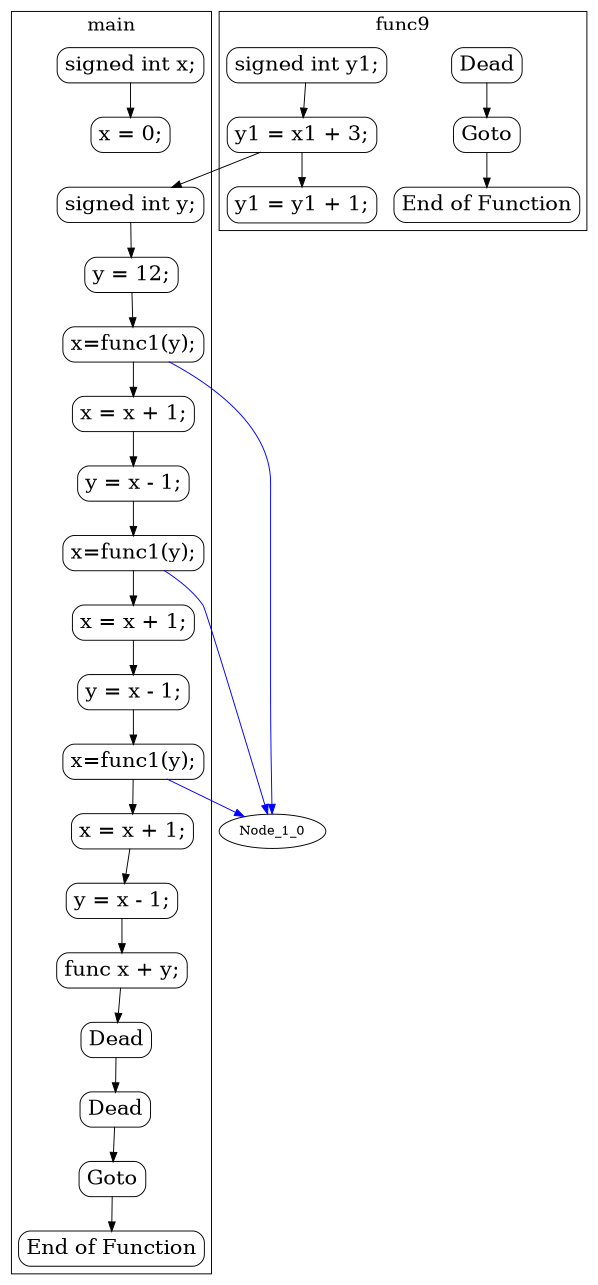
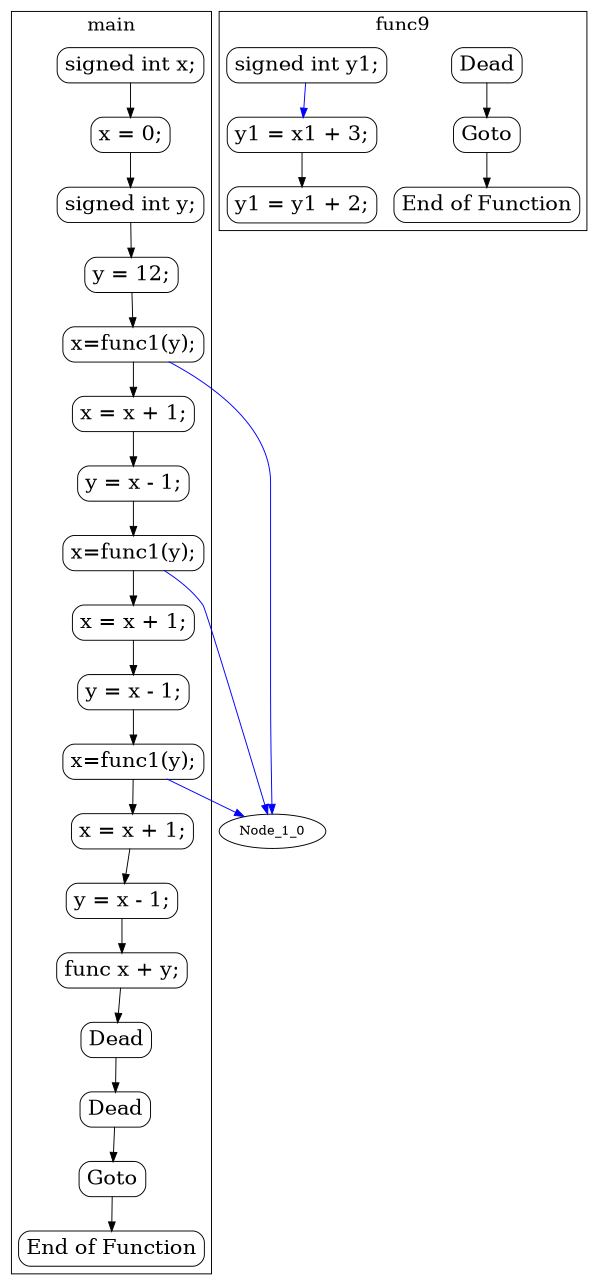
  digraph {
    color=black
    compound=true
    fontsize=20
    node [fontsize=22 shape=Mrecord]
    n1 [label="signed int x;"]
    n2 [label="x = 0;"]
    n3 [label="signed int y;"]
    n4 [label="y = 12;"]
    n5 [label="x=func1(y);"]
    n6 [label="x = x + 1;"]
    n7 [label="y = x - 1;"]
    n8 [label="x=func1(y);"]
    n9 [label="x = x + 1;"]
    n10 [label="y = x - 1;"]
    n11 [label="x=func1(y);"]
    n12 [label="x = x + 1;"]
    n13 [label="y = x - 1;"]
    n14 [label="func x + y;"]
    n15 [label=Dead]
    n16 [label=Dead]
    n17 [label=Goto]
    n18 [label="End of Function"]
    n19 [label="signed int y1;"]
    n20 [label="y1 = x1 + 3;"]
-   n21 [label="y1 = y1 + 1;"]
+   n21 [label="y1 = y1 + 2;"]
    n22 [label=Dead]
    n23 [label=Goto]
    n24 [label="End of Function"]
    Node_1_0 [fontsize="" shape=""]
    subgraph cluster_1 {
      label=main
      n1
      n2
      n3
      n4
      n5
      n6
      n7
      n8
      n9
      n10
      n11
      n12
      n13
      n14
      n15
      n16
      n17
      n18
    }
    subgraph cluster_2 {
      label=func9
      n19
      n20
      n21
      n22
      n23
      n24
    }
    n1 -> n2
-   n20 -> n3
+   n2 -> n3
    n3 -> n4
    n4 -> n5
    n5 -> n6
    n5 -> Node_1_0 [color=blue]
    n6 -> n7
    n7 -> n8
    n8 -> n9
    n8 -> Node_1_0 [color=blue]
    n9 -> n10
    n10 -> n11
    n11 -> n12
    n11 -> Node_1_0 [color=blue]
    n12 -> n13
    n13 -> n14
    n14 -> n15
    n15 -> n16
    n16 -> n17
    n17 -> n18
-   n19 -> n20
+   n19 -> n20 [color=blue]
    n20 -> n21
    n22 -> n23
    n23 -> n24
  }
